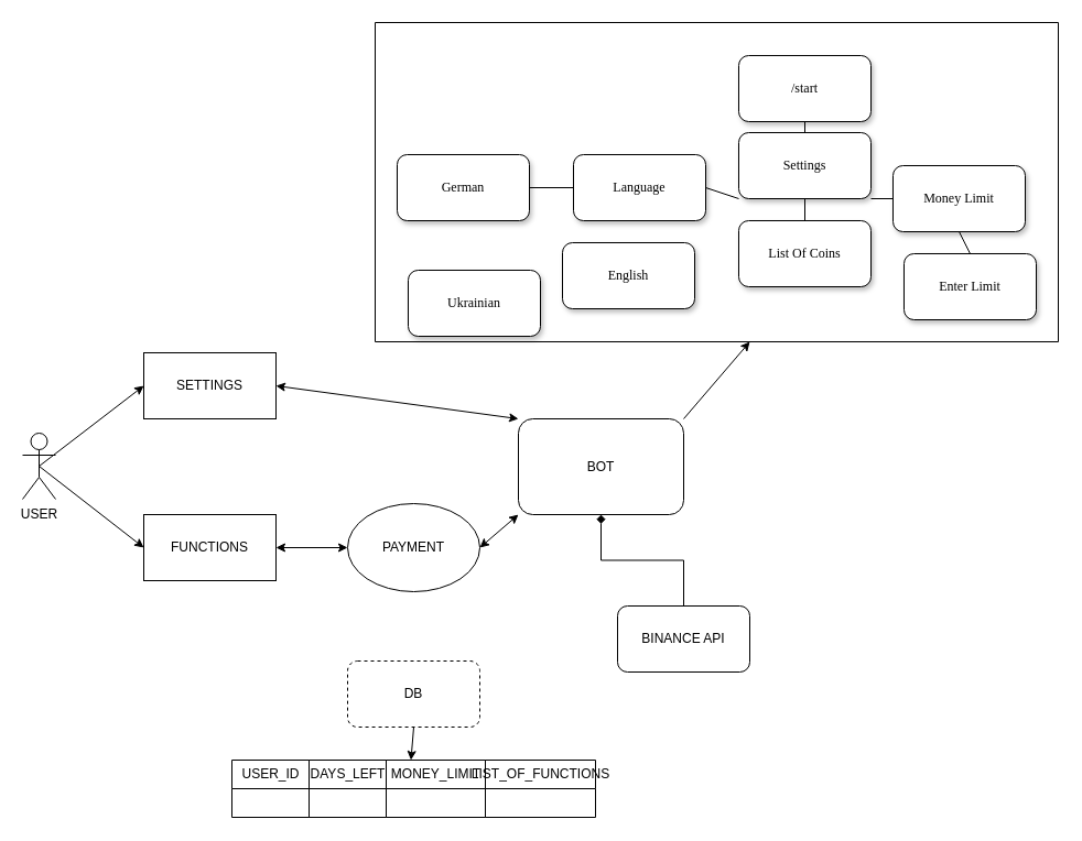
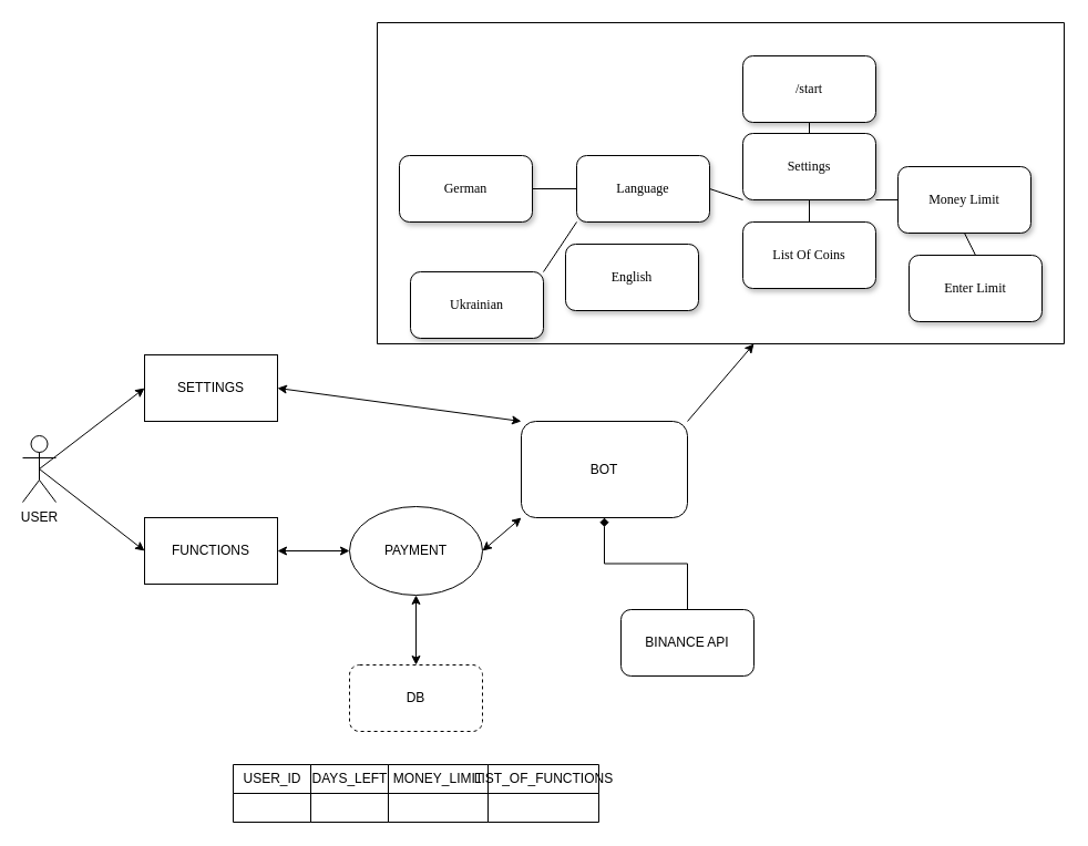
  <mxCell id="0" />
  <mxCell id="1" parent="0" />
  <mxCell id="2" value="BOT" style="rounded=1;whiteSpace=wrap;html=1;" parent="1" vertex="1"><mxGeometry x="470" y="380" width="150" height="87" as="geometry" /></mxCell>
  <mxCell id="3" value="USER" style="shape=umlActor;verticalLabelPosition=bottom;verticalAlign=top;html=1;outlineConnect=0;" parent="1" vertex="1"><mxGeometry x="20" y="393" width="30" height="60" as="geometry" /></mxCell>
  <mxCell id="4" value="" style="edgeStyle=orthogonalEdgeStyle;rounded=0;orthogonalLoop=1;jettySize=auto;html=1;endArrow=diamond;" parent="1" source="5" target="2" edge="1"><mxGeometry relative="1" as="geometry" /></mxCell>
  <mxCell id="5" value="BINANCE API" style="rounded=1;whiteSpace=wrap;html=1;" parent="1" vertex="1"><mxGeometry x="560" y="550" width="120" height="60" as="geometry" /></mxCell>
  <mxCell id="6" value="PAYMENT" style="ellipse;whiteSpace=wrap;html=1;" parent="1" vertex="1"><mxGeometry x="315" y="457" width="120" height="80" as="geometry" /></mxCell>
  <mxCell id="7" value="DB" style="rounded=1;whiteSpace=wrap;html=1;dashed=1;" parent="1" vertex="1"><mxGeometry x="315" y="600" width="120" height="60" as="geometry" /></mxCell>
  <mxCell id="8" value="SETTINGS" style="rounded=0;whiteSpace=wrap;html=1;" parent="1" vertex="1"><mxGeometry x="130" y="320" width="120" height="60" as="geometry" /></mxCell>
  <mxCell id="9" value="FUNCTIONS" style="rounded=0;whiteSpace=wrap;html=1;" parent="1" vertex="1"><mxGeometry x="130" y="467" width="120" height="60" as="geometry" /></mxCell>
  <mxCell id="10" value="" style="endArrow=classic;html=1;rounded=0;exitX=0.5;exitY=0.5;exitDx=0;exitDy=0;exitPerimeter=0;entryX=0;entryY=0.5;entryDx=0;entryDy=0;" parent="1" source="3" target="8" edge="1"><mxGeometry width="50" height="50" relative="1" as="geometry"><mxPoint x="460" y="520" as="sourcePoint" /><mxPoint x="510" y="470" as="targetPoint" /></mxGeometry></mxCell>
  <mxCell id="11" value="" style="endArrow=classic;startArrow=classic;html=1;rounded=0;exitX=1;exitY=0.5;exitDx=0;exitDy=0;entryX=0;entryY=0;entryDx=0;entryDy=0;" parent="1" source="8" target="2" edge="1"><mxGeometry width="50" height="50" relative="1" as="geometry"><mxPoint x="250" y="340" as="sourcePoint" /><mxPoint x="470" y="413.5" as="targetPoint" /></mxGeometry></mxCell>
  <mxCell id="12" value="" style="endArrow=classic;startArrow=classic;html=1;rounded=0;exitX=1;exitY=0.5;exitDx=0;exitDy=0;entryX=0;entryY=1;entryDx=0;entryDy=0;" parent="1" source="6" target="2" edge="1"><mxGeometry width="50" height="50" relative="1" as="geometry"><mxPoint x="435" y="513.5" as="sourcePoint" /><mxPoint x="470" y="440" as="targetPoint" /></mxGeometry></mxCell>
  <mxCell id="13" value="" style="endArrow=classic;html=1;rounded=0;exitX=0.5;exitY=0.5;exitDx=0;exitDy=0;exitPerimeter=0;entryX=0;entryY=0.5;entryDx=0;entryDy=0;" parent="1" source="3" target="9" edge="1"><mxGeometry width="50" height="50" relative="1" as="geometry"><mxPoint x="460" y="480" as="sourcePoint" /><mxPoint x="510" y="430" as="targetPoint" /></mxGeometry></mxCell>
  <mxCell id="14" value="" style="endArrow=classic;startArrow=classic;html=1;rounded=0;exitX=1;exitY=0.5;exitDx=0;exitDy=0;entryX=0;entryY=0.5;entryDx=0;entryDy=0;" parent="1" source="9" target="6" edge="1"><mxGeometry width="50" height="50" relative="1" as="geometry"><mxPoint x="460" y="480" as="sourcePoint" /><mxPoint x="510" y="430" as="targetPoint" /></mxGeometry></mxCell>
+ <mxCell id="15" value="" style="endArrow=classic;startArrow=classic;html=1;rounded=0;exitX=0.5;exitY=0;exitDx=0;exitDy=0;entryX=0.5;entryY=1;entryDx=0;entryDy=0;" parent="1" source="7" target="6" edge="1"><mxGeometry width="50" height="50" relative="1" as="geometry"><mxPoint x="370" y="520" as="sourcePoint" /><mxPoint x="420" y="470" as="targetPoint" /></mxGeometry></mxCell>
  <mxCell id="16" value="USER_ID" style="swimlane;fontStyle=0;childLayout=stackLayout;horizontal=1;startSize=26;fillColor=none;horizontalStack=0;resizeParent=1;resizeParentMax=0;resizeLast=0;collapsible=1;marginBottom=0;html=1;" vertex="1" parent="1"><mxGeometry x="210" y="690" width="70" height="52" as="geometry" /></mxCell>
  <mxCell id="17" value="DAYS_LEFT" style="swimlane;fontStyle=0;childLayout=stackLayout;horizontal=1;startSize=26;fillColor=none;horizontalStack=0;resizeParent=1;resizeParentMax=0;resizeLast=0;collapsible=1;marginBottom=0;html=1;" vertex="1" parent="1"><mxGeometry x="280" y="690" width="70" height="52" as="geometry" /></mxCell>
  <mxCell id="18" value="MONEY_LIMIT" style="swimlane;fontStyle=0;childLayout=stackLayout;horizontal=1;startSize=26;fillColor=none;horizontalStack=0;resizeParent=1;resizeParentMax=0;resizeLast=0;collapsible=1;marginBottom=0;html=1;" vertex="1" parent="1"><mxGeometry x="350" y="690" width="90" height="52" as="geometry" /></mxCell>
  <mxCell id="19" value="LIST_OF_FUNCTIONS" style="swimlane;fontStyle=0;childLayout=stackLayout;horizontal=1;startSize=26;fillColor=none;horizontalStack=0;resizeParent=1;resizeParentMax=0;resizeLast=0;collapsible=1;marginBottom=0;html=1;" vertex="1" parent="1"><mxGeometry x="440" y="690" width="100" height="52" as="geometry" /></mxCell>
- <mxCell id="20" value="" style="endArrow=classic;html=1;rounded=0;exitX=0.5;exitY=1;exitDx=0;exitDy=0;entryX=0.25;entryY=0;entryDx=0;entryDy=0;" edge="1" parent="1" source="7" target="18"><mxGeometry width="50" height="50" relative="1" as="geometry"><mxPoint x="310" y="680" as="sourcePoint" /><mxPoint x="375" y="680" as="targetPoint" /></mxGeometry></mxCell>
  <mxCell id="21" value="/start" style="whiteSpace=wrap;html=1;rounded=1;shadow=1;labelBackgroundColor=none;strokeWidth=1;fontFamily=Verdana;fontSize=12;align=center;" vertex="1" parent="1"><mxGeometry x="670" y="50" width="120" height="60" as="geometry" /></mxCell>
  <mxCell id="22" value="Settings" style="whiteSpace=wrap;html=1;rounded=1;shadow=1;labelBackgroundColor=none;strokeWidth=1;fontFamily=Verdana;fontSize=12;align=center;" vertex="1" parent="1"><mxGeometry x="670" y="120" width="120" height="60" as="geometry" /></mxCell>
  <mxCell id="23" value="" style="rounded=0;html=1;labelBackgroundColor=none;startArrow=none;startFill=0;startSize=5;endArrow=none;endFill=0;endSize=5;jettySize=auto;orthogonalLoop=1;strokeWidth=1;fontFamily=Verdana;fontSize=12" edge="1" parent="1" source="21" target="22"><mxGeometry x="-0.359" y="-11" relative="1" as="geometry"><mxPoint as="offset" /></mxGeometry></mxCell>
  <mxCell id="24" value="Language" style="whiteSpace=wrap;html=1;rounded=1;shadow=1;labelBackgroundColor=none;strokeWidth=1;fontFamily=Verdana;fontSize=12;align=center;" vertex="1" parent="1"><mxGeometry x="520" y="140" width="120" height="60" as="geometry" /></mxCell>
  <mxCell id="25" value="List Of Coins" style="whiteSpace=wrap;html=1;rounded=1;shadow=1;labelBackgroundColor=none;strokeWidth=1;fontFamily=Verdana;fontSize=12;align=center;" vertex="1" parent="1"><mxGeometry x="670" y="200" width="120" height="60" as="geometry" /></mxCell>
  <mxCell id="26" value="" style="rounded=0;html=1;labelBackgroundColor=none;startArrow=none;startFill=0;startSize=5;endArrow=none;endFill=0;endSize=5;jettySize=auto;orthogonalLoop=1;strokeWidth=1;fontFamily=Verdana;fontSize=12;exitX=0;exitY=1;exitDx=0;exitDy=0;entryX=1;entryY=0.5;entryDx=0;entryDy=0;" edge="1" parent="1" source="22" target="24"><mxGeometry x="-0.2" y="-14" relative="1" as="geometry"><mxPoint as="offset" /></mxGeometry></mxCell>
  <mxCell id="27" value="" style="rounded=0;html=1;labelBackgroundColor=none;startArrow=none;startFill=0;startSize=5;endArrow=none;endFill=0;endSize=5;jettySize=auto;orthogonalLoop=1;strokeWidth=1;fontFamily=Verdana;fontSize=12;fontColor=default;" edge="1" parent="1" source="22" target="25"><mxGeometry x="-0.208" y="14" relative="1" as="geometry"><mxPoint as="offset" /></mxGeometry></mxCell>
  <mxCell id="28" value="Money Limit" style="whiteSpace=wrap;html=1;rounded=1;shadow=1;labelBackgroundColor=none;strokeWidth=1;fontFamily=Verdana;fontSize=12;align=center;" vertex="1" parent="1"><mxGeometry x="810" y="150" width="120" height="60" as="geometry" /></mxCell>
  <mxCell id="29" value="" style="rounded=0;html=1;labelBackgroundColor=none;startArrow=none;startFill=0;startSize=5;endArrow=none;endFill=0;endSize=5;jettySize=auto;orthogonalLoop=1;strokeWidth=1;fontFamily=Verdana;fontSize=12;fontColor=default;exitX=1;exitY=1;exitDx=0;exitDy=0;entryX=0;entryY=0.5;entryDx=0;entryDy=0;" edge="1" parent="1" source="22" target="28"><mxGeometry x="-0.208" y="14" relative="1" as="geometry"><mxPoint as="offset" /><mxPoint x="610" y="170" as="sourcePoint" /><mxPoint x="670" y="195" as="targetPoint" /></mxGeometry></mxCell>
  <mxCell id="30" value="Enter Limit" style="whiteSpace=wrap;html=1;rounded=1;shadow=1;labelBackgroundColor=none;strokeWidth=1;fontFamily=Verdana;fontSize=12;align=center;" vertex="1" parent="1"><mxGeometry x="820" y="230" width="120" height="60" as="geometry" /></mxCell>
  <mxCell id="31" value="" style="rounded=0;html=1;labelBackgroundColor=none;startArrow=none;startFill=0;startSize=5;endArrow=none;endFill=0;endSize=5;jettySize=auto;orthogonalLoop=1;strokeWidth=1;fontFamily=Verdana;fontSize=12;fontColor=default;exitX=0.5;exitY=1;exitDx=0;exitDy=0;entryX=0.5;entryY=0;entryDx=0;entryDy=0;" edge="1" parent="1" source="28" target="30"><mxGeometry x="-0.208" y="14" relative="1" as="geometry"><mxPoint as="offset" /><mxPoint x="720" y="250" as="sourcePoint" /><mxPoint x="780" y="255" as="targetPoint" /></mxGeometry></mxCell>
  <mxCell id="32" value="Ukrainian" style="whiteSpace=wrap;html=1;rounded=1;shadow=1;labelBackgroundColor=none;strokeWidth=1;fontFamily=Verdana;fontSize=12;align=center;" vertex="1" parent="1"><mxGeometry x="370" y="245" width="120" height="60" as="geometry" /></mxCell>
+ <mxCell id="33" value="" style="rounded=0;html=1;labelBackgroundColor=none;startArrow=none;startFill=0;startSize=5;endArrow=none;endFill=0;endSize=5;jettySize=auto;orthogonalLoop=1;strokeWidth=1;fontFamily=Verdana;fontSize=12;fontColor=default;exitX=0;exitY=1;exitDx=0;exitDy=0;entryX=1;entryY=0;entryDx=0;entryDy=0;" edge="1" parent="1" source="24" target="32"><mxGeometry x="-0.208" y="14" relative="1" as="geometry"><mxPoint as="offset" /><mxPoint x="90" y="310" as="sourcePoint" /><mxPoint x="150" y="315" as="targetPoint" /></mxGeometry></mxCell>
  <mxCell id="34" value="English" style="whiteSpace=wrap;html=1;rounded=1;shadow=1;labelBackgroundColor=none;strokeWidth=1;fontFamily=Verdana;fontSize=12;align=center;" vertex="1" parent="1"><mxGeometry x="510" y="220" width="120" height="60" as="geometry" /></mxCell>
  <mxCell id="35" value="German" style="whiteSpace=wrap;html=1;rounded=1;shadow=1;labelBackgroundColor=none;strokeWidth=1;fontFamily=Verdana;fontSize=12;align=center;" vertex="1" parent="1"><mxGeometry x="360" y="140" width="120" height="60" as="geometry" /></mxCell>
  <mxCell id="36" value="" style="rounded=0;html=1;labelBackgroundColor=none;startArrow=none;startFill=0;startSize=5;endArrow=none;endFill=0;endSize=5;jettySize=auto;orthogonalLoop=1;strokeWidth=1;fontFamily=Verdana;fontSize=12;fontColor=default;exitX=0;exitY=0.5;exitDx=0;exitDy=0;entryX=1;entryY=0.5;entryDx=0;entryDy=0;" edge="1" parent="1" source="24" target="35"><mxGeometry x="-0.208" y="14" relative="1" as="geometry"><mxPoint as="offset" /><mxPoint x="290" y="240" as="sourcePoint" /><mxPoint x="120" y="195" as="targetPoint" /></mxGeometry></mxCell>
  <mxCell id="37" value="" style="endArrow=none;html=1;rounded=0;" edge="1" parent="1"><mxGeometry width="50" height="50" relative="1" as="geometry"><mxPoint x="960" y="310" as="sourcePoint" /><mxPoint x="340" y="310" as="targetPoint" /></mxGeometry></mxCell>
  <mxCell id="38" value="" style="endArrow=none;html=1;rounded=0;" edge="1" parent="1"><mxGeometry width="50" height="50" relative="1" as="geometry"><mxPoint x="340" y="310" as="sourcePoint" /><mxPoint x="340" y="20" as="targetPoint" /></mxGeometry></mxCell>
  <mxCell id="39" value="" style="endArrow=none;html=1;rounded=0;" edge="1" parent="1"><mxGeometry width="50" height="50" relative="1" as="geometry"><mxPoint x="340" y="20" as="sourcePoint" /><mxPoint x="960" y="20" as="targetPoint" /></mxGeometry></mxCell>
  <mxCell id="40" value="" style="endArrow=none;html=1;rounded=0;" edge="1" parent="1"><mxGeometry width="50" height="50" relative="1" as="geometry"><mxPoint x="960" y="310" as="sourcePoint" /><mxPoint x="960" y="20" as="targetPoint" /></mxGeometry></mxCell>
  <mxCell id="41" value="" style="endArrow=classic;html=1;rounded=0;exitX=1;exitY=0;exitDx=0;exitDy=0;" edge="1" parent="1" source="2"><mxGeometry width="50" height="50" relative="1" as="geometry"><mxPoint x="510" y="320" as="sourcePoint" /><mxPoint x="680" y="310" as="targetPoint" /></mxGeometry></mxCell>
